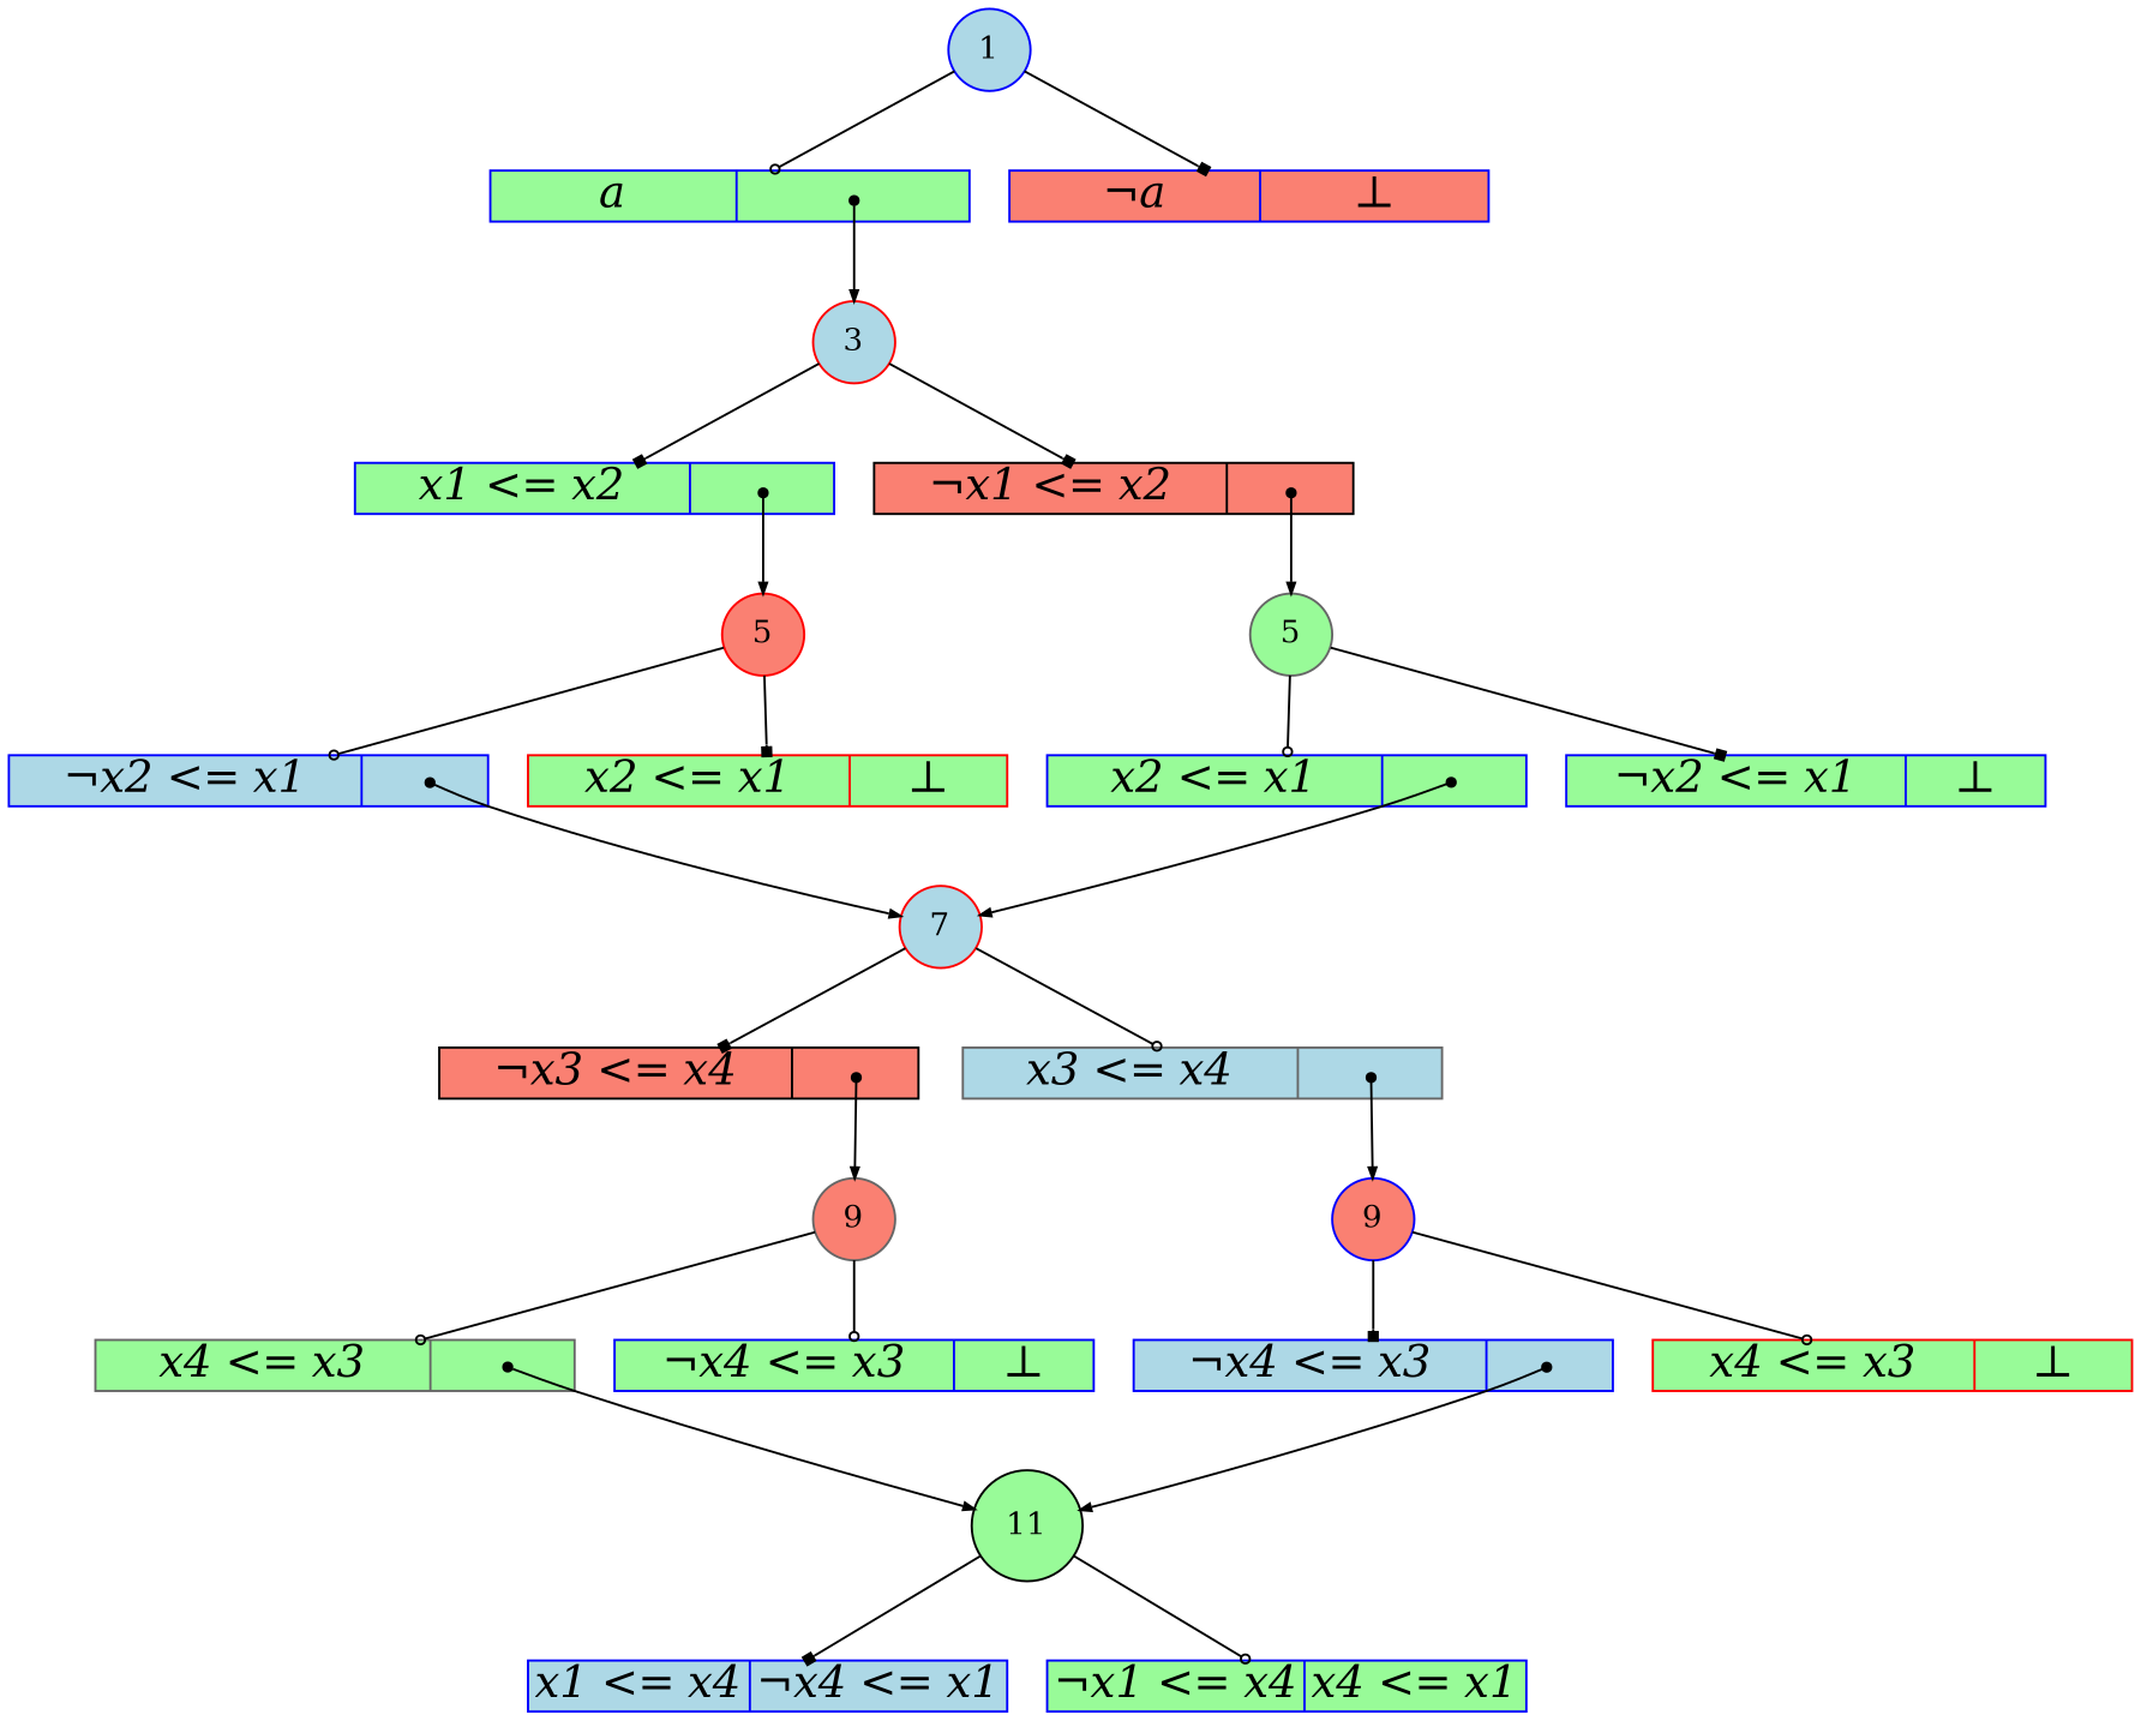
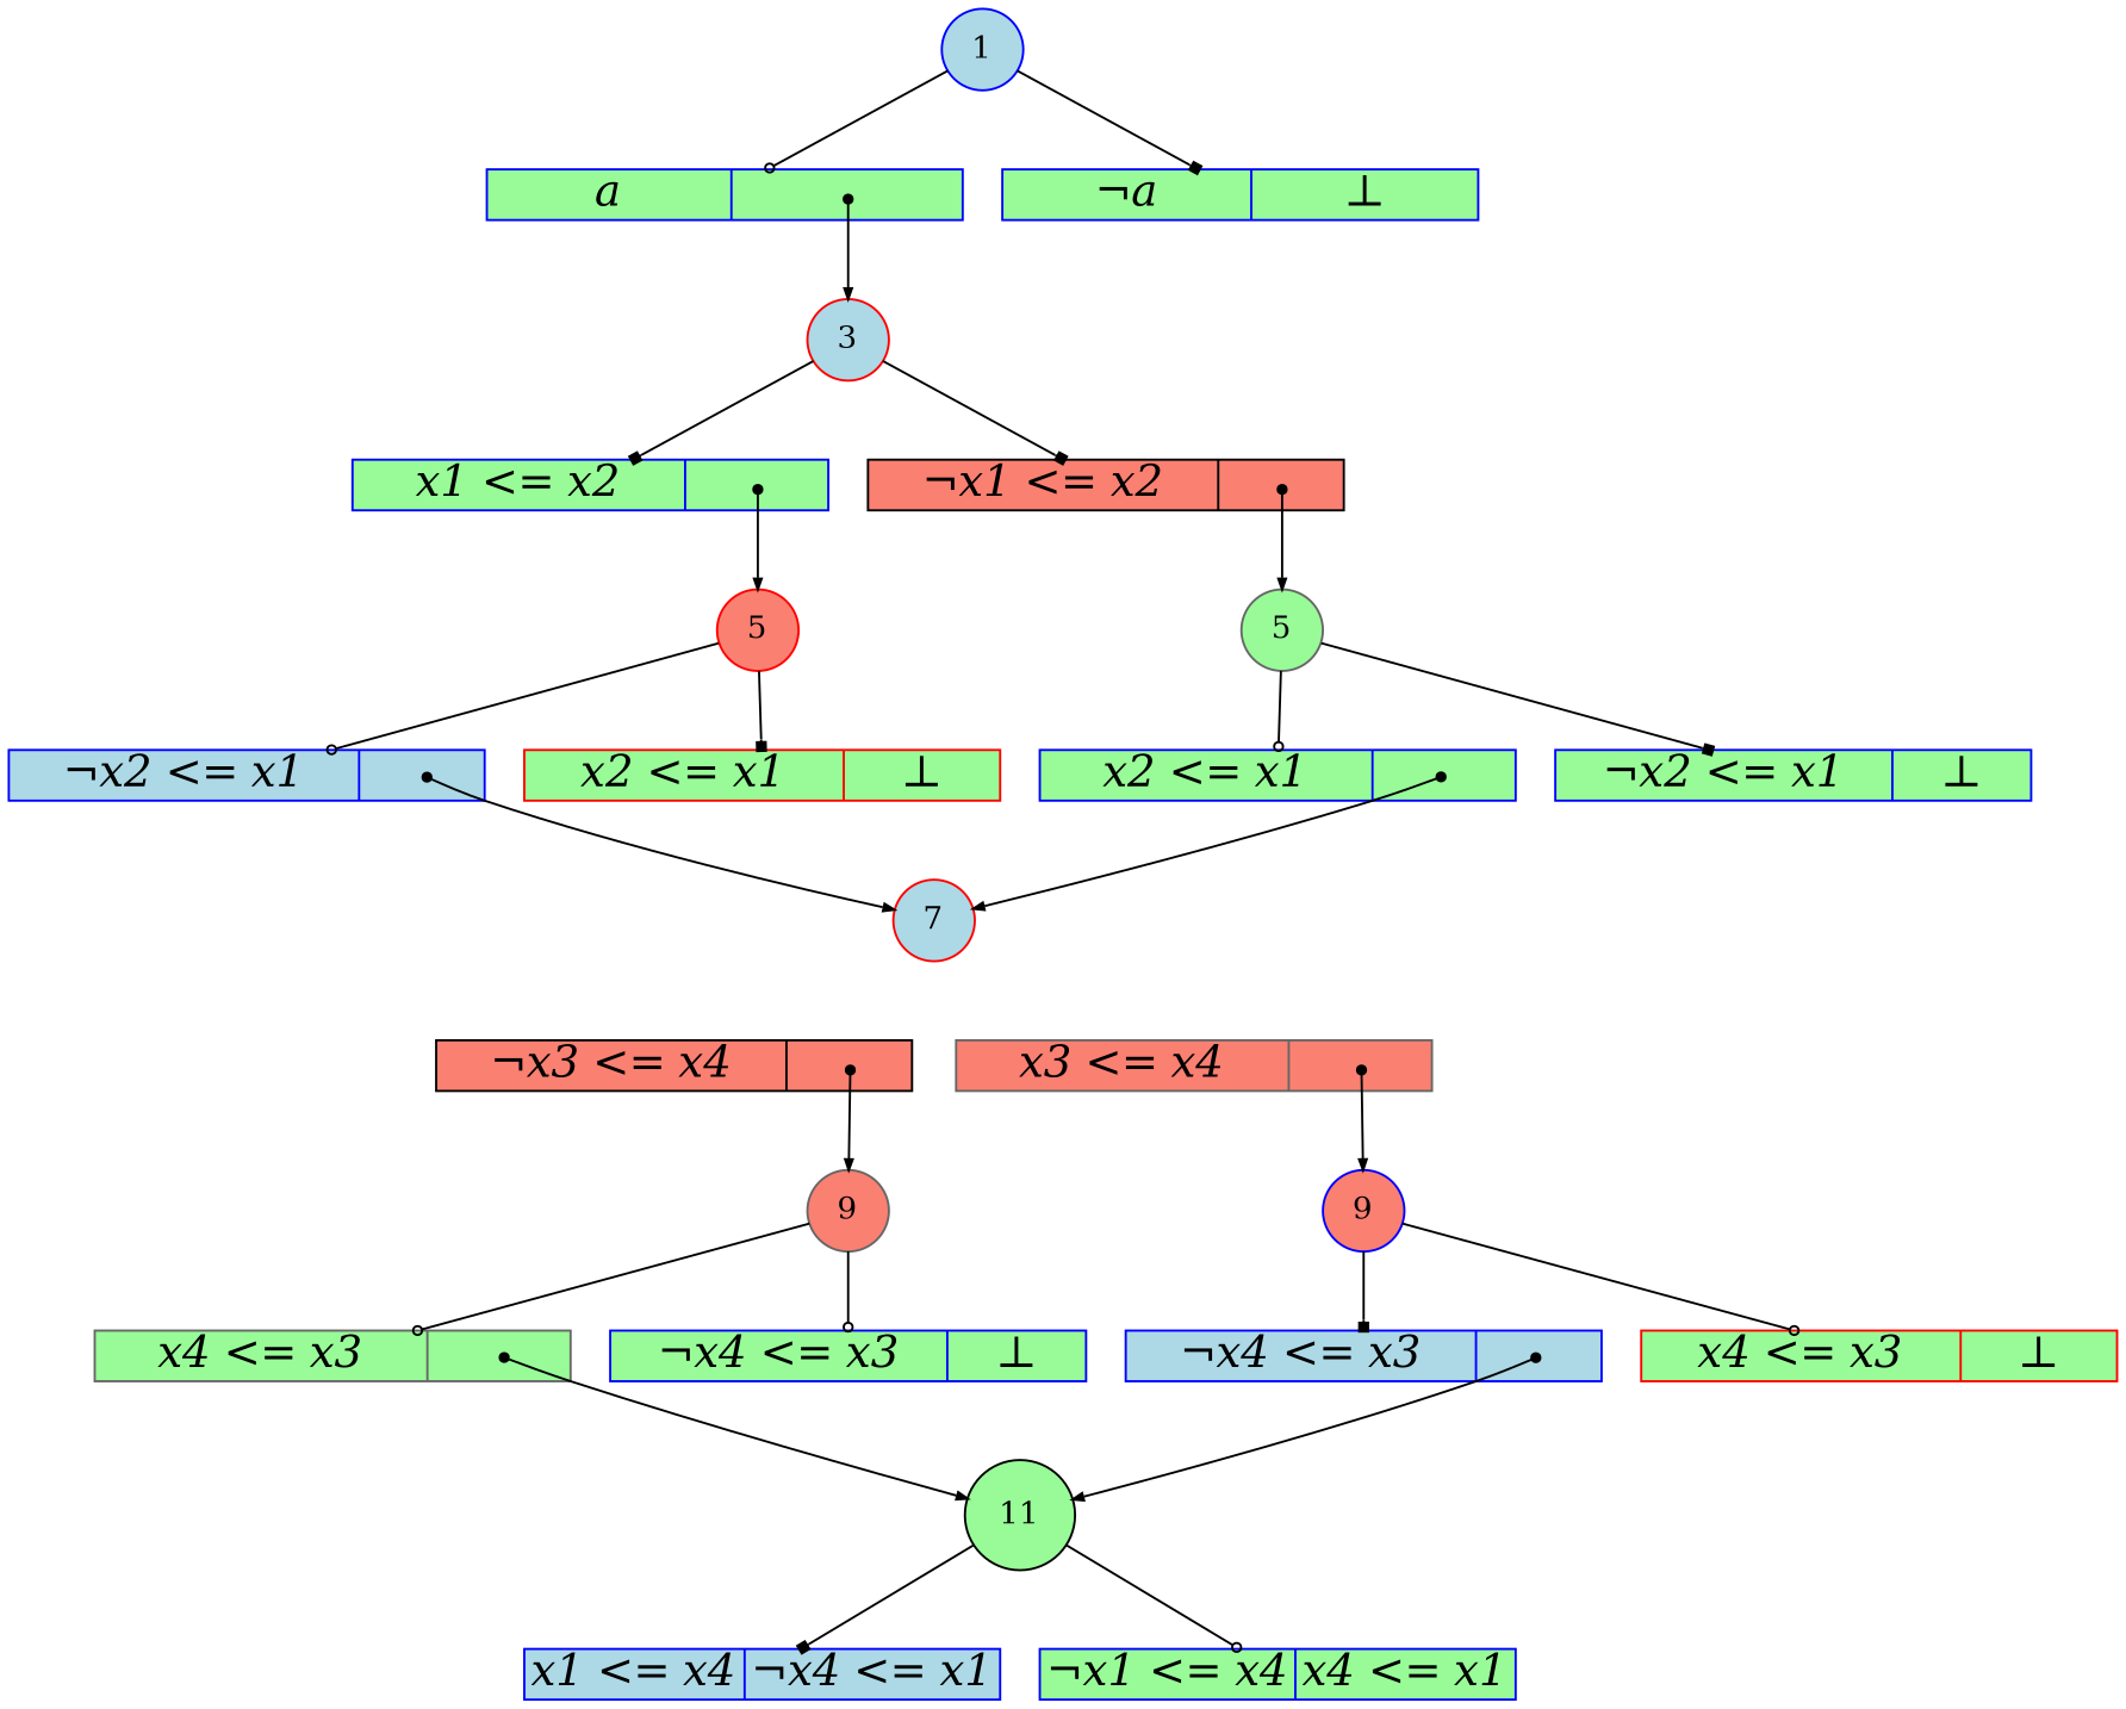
  digraph {
    node [color=blue fillcolor=palegreen shape=record style=filled fixedsize=true fontname="Times-Italic" fontsize=20]
    edge [arrowsize=.50]
    n1 [color=black height=.25 label=11 shape=circle width=.25 fixedsize="" fontname="" fontsize=""]
    n2 [color=gray40 fillcolor=salmon height=.25 label=9 shape=circle width=.25 fixedsize="" fontname="" fontsize=""]
    n3 [fillcolor=salmon height=.25 label=9 shape=circle width=.25 fixedsize="" fontname="" fontsize=""]
    n4 [color=red fillcolor=lightblue height=.25 label=7 shape=circle width=.25 fixedsize="" fontname="" fontsize=""]
    n5 [color=red fillcolor=salmon height=.25 label=5 shape=circle width=.25 fixedsize="" fontname="" fontsize=""]
    n6 [color=gray40 height=.25 label=5 shape=circle width=.25 fixedsize="" fontname="" fontsize=""]
    n7 [color=red fillcolor=lightblue height=.25 label=3 shape=circle width=.25 fixedsize="" fontname="" fontsize=""]
    n8 [fillcolor=lightblue height=.25 label=1 shape=circle width=.25 fixedsize="" fontname="" fontsize=""]
    n9 [fillcolor=lightblue height=.30 label="<L>x1 &#60;= x4|<R>&not;x4 &#60;= x1" width=3.0]
    n10 [height=.30 label="<L>&not;x1 &#60;= x4|<R>x4 &#60;= x1" width=3.0]
    n11 [color=gray40 height=.30 label="<L>x4 &#60;= x3|<R>" width=3.0]
    n12 [height=.30 label="<L>&not;x4 &#60;= x3|<R>&#8869;" width=3.0]
    n13 [fillcolor=lightblue height=.30 label="<L>&not;x4 &#60;= x3|<R>" width=3.0]
    n14 [color=red height=.30 label="<L>x4 &#60;= x3|<R>&#8869;" width=3.0]
    n15 [color=black fillcolor=salmon height=.30 label="<L>&not;x3 &#60;= x4|<R>" width=3.0]
-   n16 [color=gray40 fillcolor=lightblue height=.30 label="<L>x3 &#60;= x4|<R>" width=3.0]
+   n16 [color=gray40 fillcolor=salmon height=.30 label="<L>x3 &#60;= x4|<R>" width=3.0]
    n17 [fillcolor=lightblue height=.30 label="<L>&not;x2 &#60;= x1|<R>" width=3.0]
    n18 [color=red height=.30 label="<L>x2 &#60;= x1|<R>&#8869;" width=3.0]
    n19 [height=.30 label="<L>x2 &#60;= x1|<R>" width=3.0]
    n20 [height=.30 label="<L>&not;x2 &#60;= x1|<R>&#8869;" width=3.0]
    n21 [height=.30 label="<L>x1 &#60;= x2|<R>" width=3.0]
    n22 [color=black fillcolor=salmon height=.30 label="<L>&not;x1 &#60;= x2|<R>" width=3.0]
    n23 [height=.30 label="<L>a|<R>" width=3.0]
-   n24 [fillcolor=salmon height=.30 label="<L>&not;a|<R>&#8869;" width=3.0]
+   n24 [height=.30 label="<L>&not;a|<R>&#8869;" width=3.0]
    subgraph sub_1 {
      rank=same
      n1
    }
    subgraph sub_2 {
      rank=same
      n2
      n3
    }
    subgraph sub_3 {
      rank=same
      n4
    }
    subgraph sub_4 {
      rank=same
      n5
      n6
    }
    subgraph sub_5 {
      rank=same
      n7
    }
    subgraph sub_6 {
      rank=same
      n8
    }
    n1 -> n9 [arrowhead=box]
    n1 -> n10 [arrowhead=odot]
    n2 -> n11 [arrowhead=odot]
    n2 -> n12 [arrowhead=odot]
    n3 -> n13 [arrowhead=box]
    n3 -> n14 [arrowhead=odot]
-   n4 -> n15 [arrowhead=box]
-   n4 -> n16 [arrowhead=odot]
    n5 -> n17 [arrowhead=odot]
    n5 -> n18 [arrowhead=box]
    n6 -> n19 [arrowhead=odot]
    n6 -> n20 [arrowhead=box]
    n7 -> n21 [arrowhead=box]
    n7 -> n22 [arrowhead=box]
    n8 -> n23 [arrowhead=odot]
    n8 -> n24 [arrowhead=box]
    n11 -> n1 [arrowtail=dot dir=both tailclip=false tailport="R:c"]
    n13 -> n1 [arrowtail=dot dir=both tailclip=false tailport="R:c"]
    n15 -> n2 [arrowtail=dot dir=both tailclip=false tailport="R:c"]
    n16 -> n3 [arrowtail=dot dir=both tailclip=false tailport="R:c"]
    n17 -> n4 [arrowtail=dot dir=both tailclip=false tailport="R:c"]
    n19 -> n4 [arrowtail=dot dir=both tailclip=false tailport="R:c"]
    n21 -> n5 [arrowtail=dot dir=both tailclip=false tailport="R:c"]
    n22 -> n6 [arrowtail=dot dir=both tailclip=false tailport="R:c"]
    n23 -> n7 [arrowtail=dot dir=both tailclip=false tailport="R:c"]
  }
